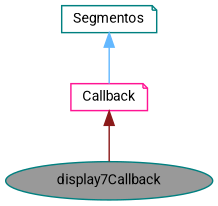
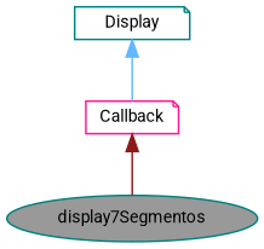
  digraph {
    fontname=Roboto
    node [color=teal fillcolor=white fontname=Roboto fontsize=10 shape=note style=filled]
    edge [dir=back fontname=Roboto fontsize=10 labelfontname=Helvetica labelfontsize=10 style=solid]
-   n1 [fillcolor=grey60 fontcolor=black height=0.2 label=display7Callback shape=ellipse width=0.4]
-   n2 [height=0.2 label=Segmentos width=0.4]
+   n1 [fillcolor=grey60 fontcolor=black height=0.2 label=display7Segmentos shape=ellipse width=0.4]
+   n2 [height=0.2 label=Display width=0.4]
    n3 [color=deeppink height=0.2 label=Callback width=0.4]
    n2 -> n3 [color=steelblue1]
    n3 -> n1 [color=firebrick4]
  }
